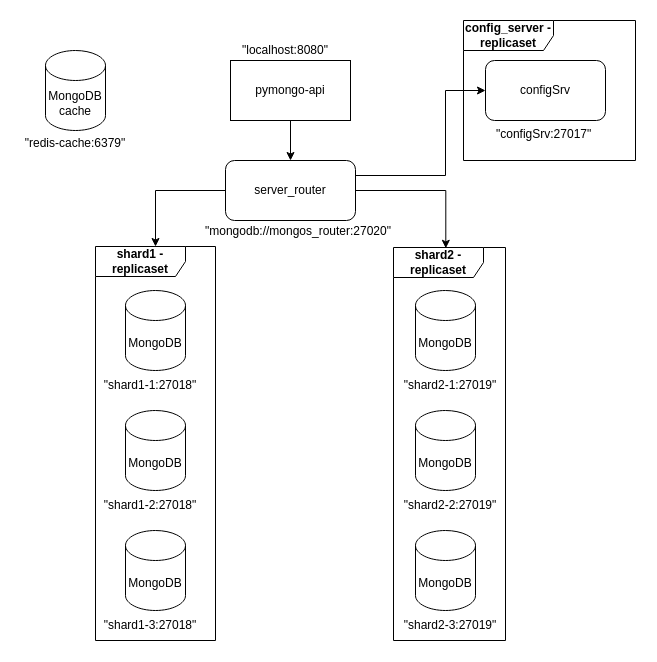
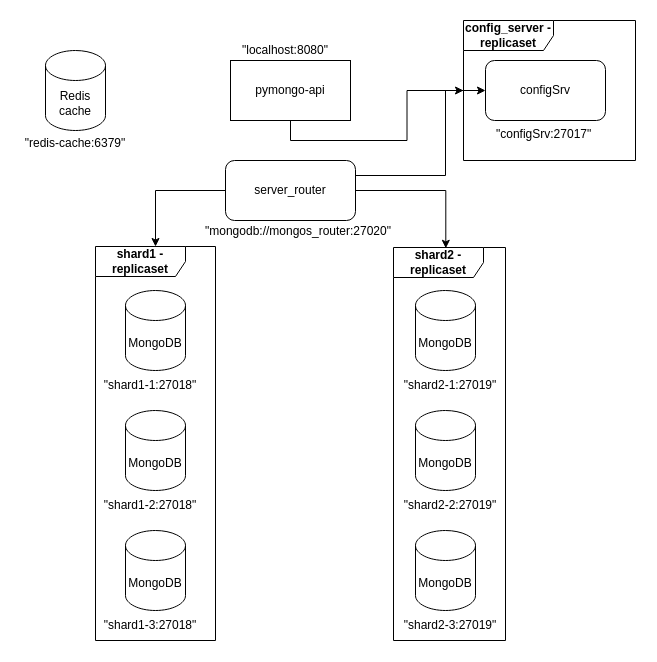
  <mxCell id="0" />
  <mxCell id="1" parent="0" />
  <mxCell id="2" value="MongoDB" style="shape=cylinder3;whiteSpace=wrap;html=1;boundedLbl=1;backgroundOutline=1;size=15;" parent="1" vertex="1"><mxGeometry x="415" y="290" width="60" height="80" as="geometry" /></mxCell>
- <mxCell id="3" style="edgeStyle=orthogonalEdgeStyle;rounded=0;orthogonalLoop=1;jettySize=auto;html=1;exitX=0.5;exitY=1;exitDx=0;exitDy=0;entryX=0.5;entryY=0;entryDx=0;entryDy=0;" parent="1" source="4" target="10" edge="1"><mxGeometry relative="1" as="geometry" /></mxCell>
+ <mxCell id="3" style="edgeStyle=orthogonalEdgeStyle;rounded=0;orthogonalLoop=1;jettySize=auto;html=1;exitX=0.5;exitY=1;exitDx=0;exitDy=0;" parent="1" source="4" target="17" edge="1"><mxGeometry relative="1" as="geometry" /></mxCell>
  <mxCell id="4" value="pymongo-api" style="whiteSpace=wrap;html=1;rounded=0;" parent="1" vertex="1"><mxGeometry x="230" y="60" width="120" height="60" as="geometry" /></mxCell>
  <mxCell id="5" value="MongoDB" style="shape=cylinder3;whiteSpace=wrap;html=1;boundedLbl=1;backgroundOutline=1;size=15;" parent="1" vertex="1"><mxGeometry x="125" y="290" width="60" height="80" as="geometry" /></mxCell>
  <mxCell id="6" value="&quot;shard1-1:27018&quot;" style="text;html=1;align=center;verticalAlign=middle;whiteSpace=wrap;rounded=0;" parent="1" vertex="1"><mxGeometry x="85" y="370" width="130" height="30" as="geometry" /></mxCell>
  <mxCell id="7" value="&quot;shard2-1:27019&quot;" style="text;html=1;align=center;verticalAlign=middle;whiteSpace=wrap;rounded=0;" parent="1" vertex="1"><mxGeometry x="385" y="370" width="130" height="30" as="geometry" /></mxCell>
  <mxCell id="8" style="edgeStyle=orthogonalEdgeStyle;rounded=0;orthogonalLoop=1;jettySize=auto;html=1;exitX=1;exitY=0.25;exitDx=0;exitDy=0;entryX=0;entryY=0.5;entryDx=0;entryDy=0;" parent="1" source="10" target="11" edge="1"><mxGeometry relative="1" as="geometry"><Array as="points"><mxPoint x="445" y="175" /><mxPoint x="445" y="90" /></Array></mxGeometry></mxCell>
  <mxCell id="9" style="edgeStyle=orthogonalEdgeStyle;rounded=0;orthogonalLoop=1;jettySize=auto;html=1;exitX=0;exitY=0.5;exitDx=0;exitDy=0;" parent="1" source="10" target="15" edge="1"><mxGeometry relative="1" as="geometry" /></mxCell>
  <mxCell id="10" value="server_router" style="rounded=1;whiteSpace=wrap;html=1;" parent="1" vertex="1"><mxGeometry x="225" y="160" width="130" height="60" as="geometry" /></mxCell>
  <mxCell id="11" value="configSrv" style="rounded=1;whiteSpace=wrap;html=1;" parent="1" vertex="1"><mxGeometry x="485" y="60" width="120" height="60" as="geometry" /></mxCell>
  <mxCell id="12" value="&quot;configSrv:27017&quot;" style="text;whiteSpace=wrap;" parent="1" vertex="1"><mxGeometry x="494" y="120" width="102" height="22" as="geometry" /></mxCell>
  <mxCell id="13" value="&quot;mongodb://mongos_router:27020&quot;" style="text;whiteSpace=wrap;" parent="1" vertex="1"><mxGeometry x="203" y="217" width="190" height="20" as="geometry" /></mxCell>
  <mxCell id="14" value="&quot;localhost:8080&quot;" style="text;whiteSpace=wrap;" parent="1" vertex="1"><mxGeometry x="240" y="36" width="90" height="20" as="geometry" /></mxCell>
  <mxCell id="15" value="&lt;span style=&quot;font-weight: 700;&quot;&gt;shard1 - replicaset&lt;/span&gt;" style="shape=umlFrame;whiteSpace=wrap;html=1;pointerEvents=0;width=90;height=30;" parent="1" vertex="1"><mxGeometry x="95" y="246" width="120" height="394" as="geometry" /></mxCell>
  <mxCell id="16" value="&lt;span style=&quot;font-weight: 700;&quot;&gt;shard2 - replicaset&lt;/span&gt;" style="shape=umlFrame;whiteSpace=wrap;html=1;pointerEvents=0;width=90;height=30;" parent="1" vertex="1"><mxGeometry x="393" y="247" width="112" height="393" as="geometry" /></mxCell>
  <mxCell id="17" value="&lt;span style=&quot;font-weight: 700;&quot;&gt;config_server - replicaset&lt;/span&gt;" style="shape=umlFrame;whiteSpace=wrap;html=1;pointerEvents=0;width=90;height=30;" parent="1" vertex="1"><mxGeometry x="463" y="20" width="172" height="140" as="geometry" /></mxCell>
  <mxCell id="18" value="MongoDB" style="shape=cylinder3;whiteSpace=wrap;html=1;boundedLbl=1;backgroundOutline=1;size=15;" parent="1" vertex="1"><mxGeometry x="125" y="410" width="60" height="80" as="geometry" /></mxCell>
  <mxCell id="19" value="&quot;shard1-2:27018&quot;" style="text;html=1;align=center;verticalAlign=middle;whiteSpace=wrap;rounded=0;" parent="1" vertex="1"><mxGeometry x="85" y="490" width="130" height="30" as="geometry" /></mxCell>
  <mxCell id="20" value="MongoDB" style="shape=cylinder3;whiteSpace=wrap;html=1;boundedLbl=1;backgroundOutline=1;size=15;" parent="1" vertex="1"><mxGeometry x="125" y="530" width="60" height="80" as="geometry" /></mxCell>
  <mxCell id="21" value="&quot;shard1-3:27018&quot;" style="text;html=1;align=center;verticalAlign=middle;whiteSpace=wrap;rounded=0;" parent="1" vertex="1"><mxGeometry x="85" y="610" width="130" height="30" as="geometry" /></mxCell>
  <mxCell id="22" value="MongoDB" style="shape=cylinder3;whiteSpace=wrap;html=1;boundedLbl=1;backgroundOutline=1;size=15;" parent="1" vertex="1"><mxGeometry x="415" y="410" width="60" height="80" as="geometry" /></mxCell>
  <mxCell id="23" value="&quot;shard2-2:27019&quot;" style="text;html=1;align=center;verticalAlign=middle;whiteSpace=wrap;rounded=0;" parent="1" vertex="1"><mxGeometry x="385" y="490" width="130" height="30" as="geometry" /></mxCell>
  <mxCell id="24" value="MongoDB" style="shape=cylinder3;whiteSpace=wrap;html=1;boundedLbl=1;backgroundOutline=1;size=15;" parent="1" vertex="1"><mxGeometry x="415" y="530" width="60" height="80" as="geometry" /></mxCell>
  <mxCell id="25" value="&quot;shard2-3:27019&quot;" style="text;html=1;align=center;verticalAlign=middle;whiteSpace=wrap;rounded=0;" parent="1" vertex="1"><mxGeometry x="385" y="610" width="130" height="30" as="geometry" /></mxCell>
  <mxCell id="26" style="edgeStyle=orthogonalEdgeStyle;rounded=0;orthogonalLoop=1;jettySize=auto;html=1;exitX=1;exitY=0.5;exitDx=0;exitDy=0;entryX=0.467;entryY=0.002;entryDx=0;entryDy=0;entryPerimeter=0;" parent="1" source="10" target="16" edge="1"><mxGeometry relative="1" as="geometry" /></mxCell>
- <mxCell id="27" value="MongoDB cache" style="shape=cylinder3;whiteSpace=wrap;html=1;boundedLbl=1;backgroundOutline=1;size=15;" vertex="1" parent="1"><mxGeometry x="45" y="50" width="60" height="80" as="geometry" /></mxCell>
+ <mxCell id="27" value="Redis cache" style="shape=cylinder3;whiteSpace=wrap;html=1;boundedLbl=1;backgroundOutline=1;size=15;" vertex="1" parent="1"><mxGeometry x="45" y="50" width="60" height="80" as="geometry" /></mxCell>
  <mxCell id="28" value="&quot;redis-cache:6379&quot;" style="text;html=1;align=center;verticalAlign=middle;whiteSpace=wrap;rounded=0;" vertex="1" parent="1"><mxGeometry x="20" y="125" width="110" height="35" as="geometry" /></mxCell>
